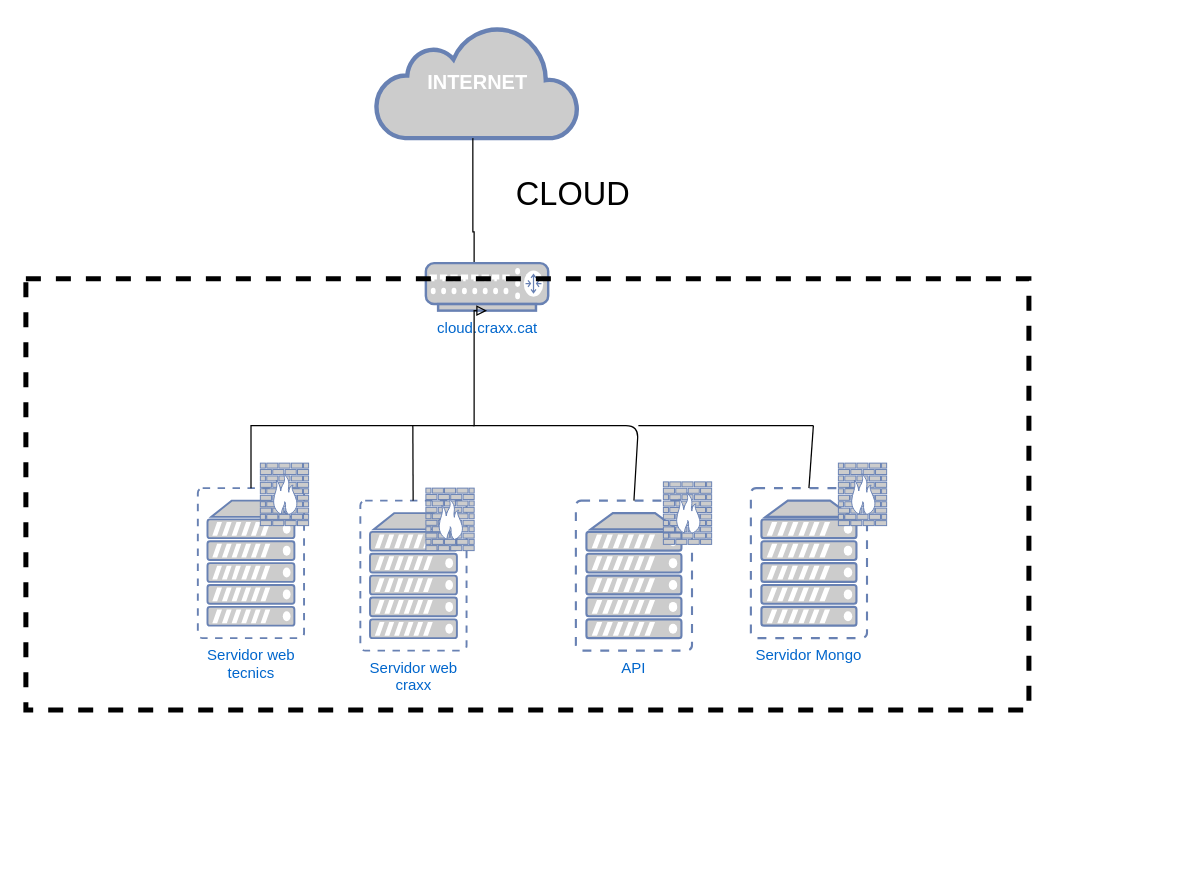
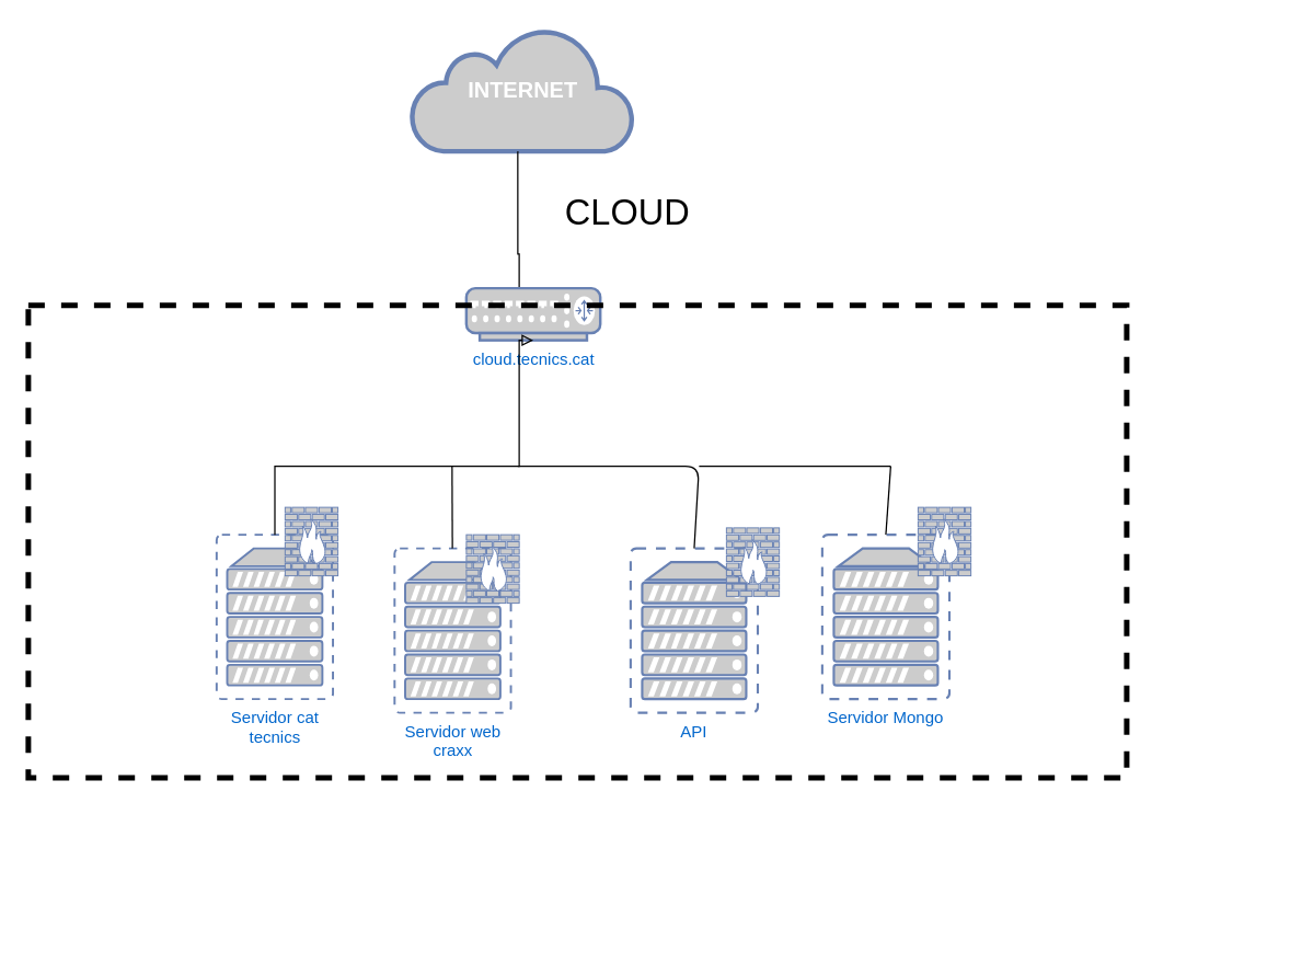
  <mxCell id="0" />
  <mxCell id="1" parent="0" />
  <mxCell id="2" value="&lt;font style=&quot;font-size: 16px&quot;&gt;&lt;b&gt;INTERNET&lt;/b&gt;&lt;/font&gt;" style="html=1;outlineConnect=0;fillColor=#CCCCCC;strokeColor=#6881B3;gradientColor=none;gradientDirection=north;strokeWidth=2;shape=mxgraph.networks.cloud;fontColor=#ffffff;" parent="1" vertex="1"><mxGeometry x="300" y="20" width="162" height="90" as="geometry" /></mxCell>
  <mxCell id="3" style="edgeStyle=orthogonalEdgeStyle;rounded=0;orthogonalLoop=1;jettySize=auto;html=1;entryX=0.5;entryY=1;entryDx=0;entryDy=0;entryPerimeter=0;endArrow=none;endFill=0;" parent="1" source="6" edge="1"><mxGeometry relative="1" as="geometry"><Array as="points"><mxPoint x="378.57" y="185" /><mxPoint x="377.57" y="185" /></Array><mxPoint x="377.57" y="110" as="targetPoint" /></mxGeometry></mxCell>
  <mxCell id="4" value="" style="group" parent="1" vertex="1" connectable="0"><mxGeometry x="470" y="350" width="450.0" height="340" as="geometry" /></mxCell>
  <mxCell id="5" value="" style="group" parent="4" vertex="1" connectable="0"><mxGeometry x="-67.568" y="-150" width="517.568" height="490" as="geometry" /></mxCell>
- <mxCell id="6" value="cloud.craxx.cat" style="fontColor=#0066CC;verticalAlign=top;verticalLabelPosition=bottom;labelPosition=center;align=center;html=1;outlineConnect=0;fillColor=#CCCCCC;strokeColor=#6881B3;gradientColor=none;gradientDirection=north;strokeWidth=2;shape=mxgraph.networks.router;" parent="5" vertex="1"><mxGeometry x="-62.43" y="10" width="97.851" height="38" as="geometry" /></mxCell>
+ <mxCell id="6" value="cloud.tecnics.cat" style="fontColor=#0066CC;verticalAlign=top;verticalLabelPosition=bottom;labelPosition=center;align=center;html=1;outlineConnect=0;fillColor=#CCCCCC;strokeColor=#6881B3;gradientColor=none;gradientDirection=north;strokeWidth=2;shape=mxgraph.networks.router;" parent="5" vertex="1"><mxGeometry x="-62.43" y="10" width="97.851" height="38" as="geometry" /></mxCell>
  <mxCell id="7" value="API" style="fontColor=#0066CC;verticalAlign=top;verticalLabelPosition=bottom;labelPosition=center;align=center;html=1;outlineConnect=0;fillColor=#CCCCCC;strokeColor=#6881B3;gradientColor=none;gradientDirection=north;strokeWidth=2;shape=mxgraph.networks.virtual_server;" parent="5" vertex="1"><mxGeometry x="57.565" y="200" width="92.904" height="120.0" as="geometry" /></mxCell>
  <mxCell id="8" value="Servidor web&lt;br&gt;craxx&lt;br&gt;" style="fontColor=#0066CC;verticalAlign=top;verticalLabelPosition=bottom;labelPosition=center;align=center;html=1;outlineConnect=0;fillColor=#CCCCCC;strokeColor=#6881B3;gradientColor=none;gradientDirection=north;strokeWidth=2;shape=mxgraph.networks.virtual_server;" parent="5" vertex="1"><mxGeometry x="-114.86" y="200" width="84.97" height="120" as="geometry" /></mxCell>
  <mxCell id="9" value="&lt;span style=&quot;color: rgba(0 , 0 , 0 , 0) ; font-family: monospace ; font-size: 0px&quot;&gt;%3CmxGraphModel%3E%3Croot%3E%3CmxCell%20id%3D%220%22%2F%3E%3CmxCell%20id%3D%221%22%20parent%3D%220%22%2F%3E%3CmxCell%20id%3D%222%22%20value%3D%22%22%20style%3D%22fontColor%3D%230066CC%3BverticalAlign%3Dtop%3BverticalLabelPosition%3Dbottom%3BlabelPosition%3Dcenter%3Balign%3Dcenter%3Bhtml%3D1%3BoutlineConnect%3D0%3BfillColor%3D%23CCCCCC%3BstrokeColor%3D%236881B3%3BgradientColor%3Dnone%3BgradientDirection%3Dnorth%3BstrokeWidth%3D2%3Bshape%3Dmxgraph.networks.firewall%3B%22%20vertex%3D%221%22%20parent%3D%221%22%3E%3CmxGeometry%20x%3D%22450.007%22%20y%3D%22430%22%20width%3D%2238.624%22%20height%3D%2250.0%22%20as%3D%22geometry%22%2F%3E%3C%2FmxCell%3E%3C%2Froot%3E%3C%2FmxGraphModel%3E&lt;/span&gt;&lt;span style=&quot;color: rgba(0 , 0 , 0 , 0) ; font-family: monospace ; font-size: 0px&quot;&gt;%3CmxGraphModel%3E%3Croot%3E%3CmxCell%20id%3D%220%22%2F%3E%3CmxCell%20id%3D%221%22%20parent%3D%220%22%2F%3E%3CmxCell%20id%3D%222%22%20value%3D%22%22%20style%3D%22fontColor%3D%230066CC%3BverticalAlign%3Dtop%3BverticalLabelPosition%3Dbottom%3BlabelPosition%3Dcenter%3Balign%3Dcenter%3Bhtml%3D1%3BoutlineConnect%3D0%3BfillColor%3D%23CCCCCC%3BstrokeColor%3D%236881B3%3BgradientColor%3Dnone%3BgradientDirection%3Dnorth%3BstrokeWidth%3D2%3Bshape%3Dmxgraph.networks.firewall%3B%22%20vertex%3D%221%22%20parent%3D%221%22%3E%3CmxGeometry%20x%3D%22450.007%22%20y%3D%22430%22%20width%3D%2238.624%22%20height%3D%2250.0%22%20as%3D%22geometry%22%2F%3E%3C%2FmxCell%3E%3C%2Froot%3E%3C%2FmxGraphModel%3E&lt;/span&gt;" style="fontColor=#0066CC;verticalAlign=top;verticalLabelPosition=bottom;labelPosition=center;align=center;html=1;outlineConnect=0;fillColor=#CCCCCC;strokeColor=#6881B3;gradientColor=none;gradientDirection=north;strokeWidth=2;shape=mxgraph.networks.firewall;" parent="5" vertex="1"><mxGeometry x="-62.425" y="190" width="38.624" height="50.0" as="geometry" /></mxCell>
- <mxCell id="10" value="Servidor web &lt;br&gt;tecnics" style="fontColor=#0066CC;verticalAlign=top;verticalLabelPosition=bottom;labelPosition=center;align=center;html=1;outlineConnect=0;fillColor=#CCCCCC;strokeColor=#6881B3;gradientColor=none;gradientDirection=north;strokeWidth=2;shape=mxgraph.networks.virtual_server;" parent="5" vertex="1"><mxGeometry x="-244.862" y="190" width="84.974" height="120.0" as="geometry" /></mxCell>
+ <mxCell id="10" value="Servidor cat &lt;br&gt;tecnics" style="fontColor=#0066CC;verticalAlign=top;verticalLabelPosition=bottom;labelPosition=center;align=center;html=1;outlineConnect=0;fillColor=#CCCCCC;strokeColor=#6881B3;gradientColor=none;gradientDirection=north;strokeWidth=2;shape=mxgraph.networks.virtual_server;" parent="5" vertex="1"><mxGeometry x="-244.862" y="190" width="84.974" height="120.0" as="geometry" /></mxCell>
  <mxCell id="11" style="edgeStyle=orthogonalEdgeStyle;rounded=0;orthogonalLoop=1;jettySize=auto;html=1;entryX=0.5;entryY=1;entryDx=0;entryDy=0;entryPerimeter=0;endArrow=block;endFill=0;" parent="5" source="10" target="6" edge="1"><mxGeometry relative="1" as="geometry"><Array as="points"><mxPoint x="-201.862" y="140" /><mxPoint x="-23.862" y="140" /></Array></mxGeometry></mxCell>
  <mxCell id="12" value="Servidor Mongo" style="fontColor=#0066CC;verticalAlign=top;verticalLabelPosition=bottom;labelPosition=center;align=center;html=1;outlineConnect=0;fillColor=#CCCCCC;strokeColor=#6881B3;gradientColor=none;gradientDirection=north;strokeWidth=2;shape=mxgraph.networks.virtual_server;" vertex="1" parent="5"><mxGeometry x="197.565" y="190" width="92.904" height="120.0" as="geometry" /></mxCell>
  <mxCell id="13" value="&lt;span style=&quot;color: rgba(0 , 0 , 0 , 0) ; font-family: monospace ; font-size: 0px&quot;&gt;%3CmxGraphModel%3E%3Croot%3E%3CmxCell%20id%3D%220%22%2F%3E%3CmxCell%20id%3D%221%22%20parent%3D%220%22%2F%3E%3CmxCell%20id%3D%222%22%20value%3D%22%22%20style%3D%22fontColor%3D%230066CC%3BverticalAlign%3Dtop%3BverticalLabelPosition%3Dbottom%3BlabelPosition%3Dcenter%3Balign%3Dcenter%3Bhtml%3D1%3BoutlineConnect%3D0%3BfillColor%3D%23CCCCCC%3BstrokeColor%3D%236881B3%3BgradientColor%3Dnone%3BgradientDirection%3Dnorth%3BstrokeWidth%3D2%3Bshape%3Dmxgraph.networks.firewall%3B%22%20vertex%3D%221%22%20parent%3D%221%22%3E%3CmxGeometry%20x%3D%22450.007%22%20y%3D%22430%22%20width%3D%2238.624%22%20height%3D%2250.0%22%20as%3D%22geometry%22%2F%3E%3C%2FmxCell%3E%3C%2Froot%3E%3C%2FmxGraphModel%3E&lt;/span&gt;&lt;span style=&quot;color: rgba(0 , 0 , 0 , 0) ; font-family: monospace ; font-size: 0px&quot;&gt;%3CmxGraphModel%3E%3Croot%3E%3CmxCell%20id%3D%220%22%2F%3E%3CmxCell%20id%3D%221%22%20parent%3D%220%22%2F%3E%3CmxCell%20id%3D%222%22%20value%3D%22%22%20style%3D%22fontColor%3D%230066CC%3BverticalAlign%3Dtop%3BverticalLabelPosition%3Dbottom%3BlabelPosition%3Dcenter%3Balign%3Dcenter%3Bhtml%3D1%3BoutlineConnect%3D0%3BfillColor%3D%23CCCCCC%3BstrokeColor%3D%236881B3%3BgradientColor%3Dnone%3BgradientDirection%3Dnorth%3BstrokeWidth%3D2%3Bshape%3Dmxgraph.networks.firewall%3B%22%20vertex%3D%221%22%20parent%3D%221%22%3E%3CmxGeometry%20x%3D%22450.007%22%20y%3D%22430%22%20width%3D%2238.624%22%20height%3D%2250.0%22%20as%3D%22geometry%22%2F%3E%3C%2FmxCell%3E%3C%2Froot%3E%3C%2FmxGraphModel%3E&lt;/span&gt;" style="fontColor=#0066CC;verticalAlign=top;verticalLabelPosition=bottom;labelPosition=center;align=center;html=1;outlineConnect=0;fillColor=#CCCCCC;strokeColor=#6881B3;gradientColor=none;gradientDirection=north;strokeWidth=2;shape=mxgraph.networks.firewall;" vertex="1" parent="5"><mxGeometry x="127.565" y="185" width="38.624" height="50.0" as="geometry" /></mxCell>
  <mxCell id="14" value="&lt;span style=&quot;color: rgba(0 , 0 , 0 , 0) ; font-family: monospace ; font-size: 0px&quot;&gt;%3CmxGraphModel%3E%3Croot%3E%3CmxCell%20id%3D%220%22%2F%3E%3CmxCell%20id%3D%221%22%20parent%3D%220%22%2F%3E%3CmxCell%20id%3D%222%22%20value%3D%22%22%20style%3D%22fontColor%3D%230066CC%3BverticalAlign%3Dtop%3BverticalLabelPosition%3Dbottom%3BlabelPosition%3Dcenter%3Balign%3Dcenter%3Bhtml%3D1%3BoutlineConnect%3D0%3BfillColor%3D%23CCCCCC%3BstrokeColor%3D%236881B3%3BgradientColor%3Dnone%3BgradientDirection%3Dnorth%3BstrokeWidth%3D2%3Bshape%3Dmxgraph.networks.firewall%3B%22%20vertex%3D%221%22%20parent%3D%221%22%3E%3CmxGeometry%20x%3D%22450.007%22%20y%3D%22430%22%20width%3D%2238.624%22%20height%3D%2250.0%22%20as%3D%22geometry%22%2F%3E%3C%2FmxCell%3E%3C%2Froot%3E%3C%2FmxGraphModel%3E&lt;/span&gt;&lt;span style=&quot;color: rgba(0 , 0 , 0 , 0) ; font-family: monospace ; font-size: 0px&quot;&gt;%3CmxGraphModel%3E%3Croot%3E%3CmxCell%20id%3D%220%22%2F%3E%3CmxCell%20id%3D%221%22%20parent%3D%220%22%2F%3E%3CmxCell%20id%3D%222%22%20value%3D%22%22%20style%3D%22fontColor%3D%230066CC%3BverticalAlign%3Dtop%3BverticalLabelPosition%3Dbottom%3BlabelPosition%3Dcenter%3Balign%3Dcenter%3Bhtml%3D1%3BoutlineConnect%3D0%3BfillColor%3D%23CCCCCC%3BstrokeColor%3D%236881B3%3BgradientColor%3Dnone%3BgradientDirection%3Dnorth%3BstrokeWidth%3D2%3Bshape%3Dmxgraph.networks.firewall%3B%22%20vertex%3D%221%22%20parent%3D%221%22%3E%3CmxGeometry%20x%3D%22450.007%22%20y%3D%22430%22%20width%3D%2238.624%22%20height%3D%2250.0%22%20as%3D%22geometry%22%2F%3E%3C%2FmxCell%3E%3C%2Froot%3E%3C%2FmxGraphModel%3E&lt;/span&gt;" style="fontColor=#0066CC;verticalAlign=top;verticalLabelPosition=bottom;labelPosition=center;align=center;html=1;outlineConnect=0;fillColor=#CCCCCC;strokeColor=#6881B3;gradientColor=none;gradientDirection=north;strokeWidth=2;shape=mxgraph.networks.firewall;" vertex="1" parent="5"><mxGeometry x="267.565" y="170" width="38.624" height="50.0" as="geometry" /></mxCell>
  <mxCell id="15" value="" style="endArrow=none;html=1;exitX=0.5;exitY=0;exitDx=0;exitDy=0;exitPerimeter=0;" edge="1" parent="5" source="12"><mxGeometry width="50" height="50" relative="1" as="geometry"><mxPoint x="197.568" y="190" as="sourcePoint" /><mxPoint x="247.568" y="140" as="targetPoint" /></mxGeometry></mxCell>
  <mxCell id="16" value="" style="rounded=0;whiteSpace=wrap;html=1;fillColor=none;dashed=1;strokeWidth=4;" parent="5" vertex="1"><mxGeometry x="-382.43" y="22.5" width="802.43" height="345" as="geometry" /></mxCell>
  <mxCell id="17" value="&lt;font style=&quot;font-size: 26px&quot;&gt;CLOUD&lt;/font&gt;" style="text;html=1;strokeColor=none;fillColor=none;align=center;verticalAlign=middle;whiteSpace=wrap;rounded=0;dashed=1;" parent="1" vertex="1"><mxGeometry x="407.57" y="130" width="100" height="50" as="geometry" /></mxCell>
  <mxCell id="18" value="" style="fontColor=#0066CC;verticalAlign=top;verticalLabelPosition=bottom;labelPosition=center;align=center;html=1;outlineConnect=0;fillColor=#CCCCCC;strokeColor=#6881B3;gradientColor=none;gradientDirection=north;strokeWidth=2;shape=mxgraph.networks.firewall;" parent="1" vertex="1"><mxGeometry x="207.566" y="370" width="38.624" height="50.0" as="geometry" /></mxCell>
  <mxCell id="19" value="" style="endArrow=none;html=1;" parent="1" source="8" edge="1"><mxGeometry width="50" height="50" relative="1" as="geometry"><mxPoint x="377.57" y="360" as="sourcePoint" /><mxPoint x="329.57" y="340" as="targetPoint" /></mxGeometry></mxCell>
  <mxCell id="20" value="" style="endArrow=none;html=1;entryX=0.5;entryY=0;entryDx=0;entryDy=0;entryPerimeter=0;" parent="1" target="7" edge="1"><mxGeometry width="50" height="50" relative="1" as="geometry"><mxPoint x="377.57" y="340" as="sourcePoint" /><mxPoint x="427.57" y="310" as="targetPoint" /><Array as="points"><mxPoint x="510" y="340" /></Array></mxGeometry></mxCell>
  <mxCell id="21" value="" style="endArrow=none;html=1;" edge="1" parent="1"><mxGeometry width="50" height="50" relative="1" as="geometry"><mxPoint x="650" y="340" as="sourcePoint" /><mxPoint x="510" y="340" as="targetPoint" /></mxGeometry></mxCell>
